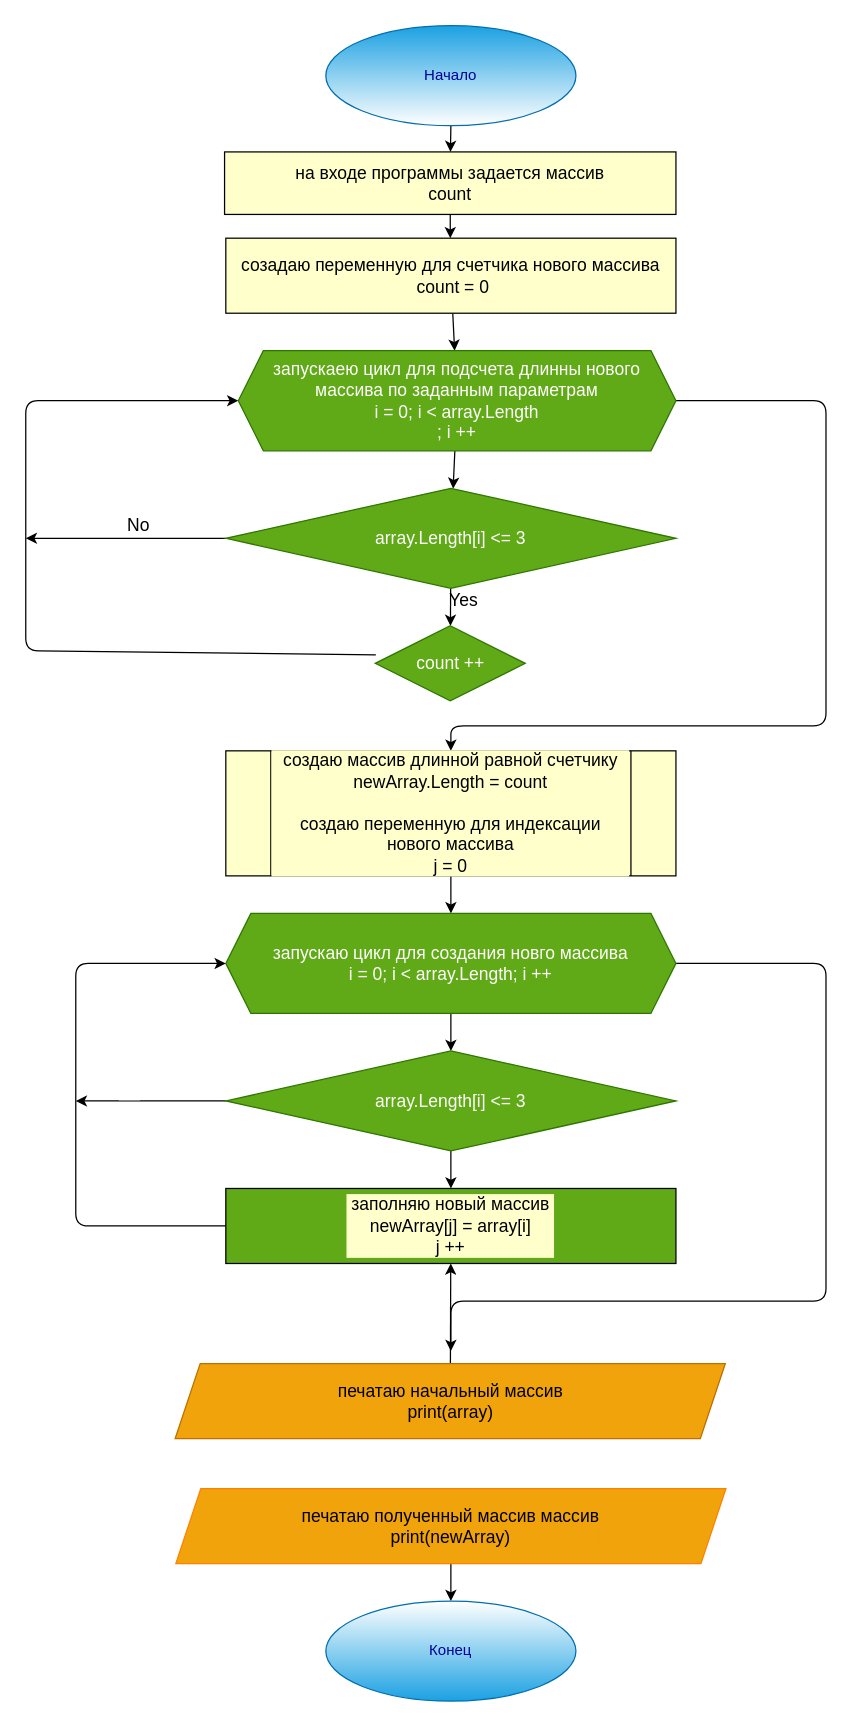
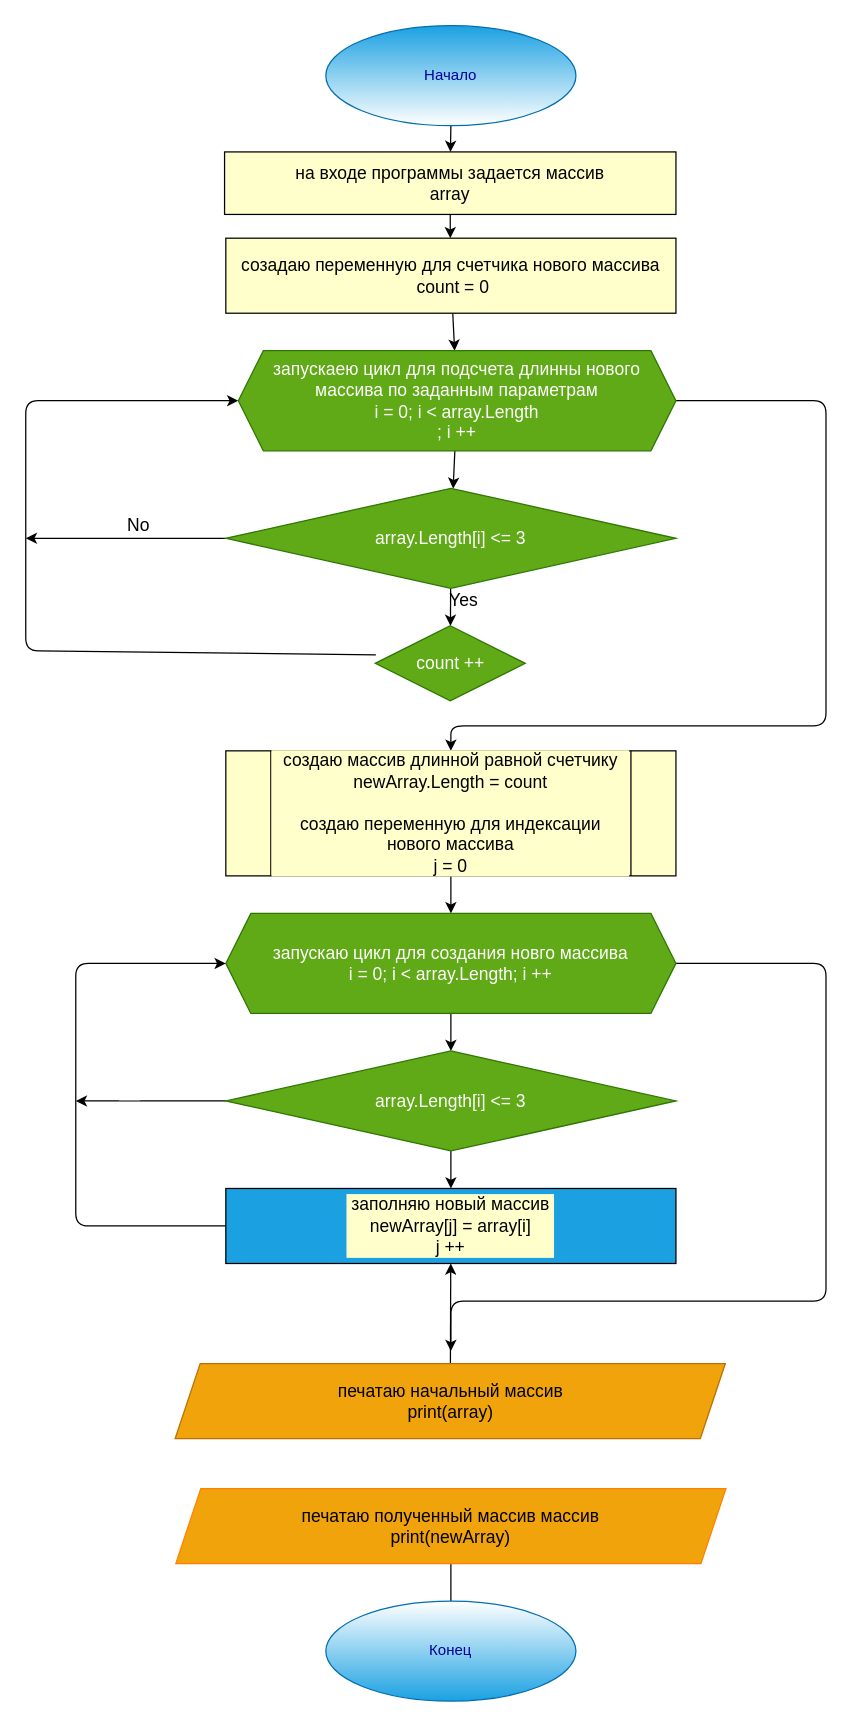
  <mxCell id="0" />
  <mxCell id="1" parent="0" />
  <mxCell id="2" value="" style="edgeStyle=none;html=1;" edge="1" parent="1" source="3" target="5"><mxGeometry relative="1" as="geometry" /></mxCell>
  <mxCell id="3" value="&lt;font color=&quot;#000099&quot;&gt;Начало&lt;/font&gt;" style="ellipse;whiteSpace=wrap;html=1;fillColor=#1ba1e2;fontColor=#ffffff;strokeColor=#006EAF;gradientColor=#ffffff;" vertex="1" parent="1"><mxGeometry x="260" y="20" width="200" height="80" as="geometry" /></mxCell>
  <mxCell id="4" style="edgeStyle=none;html=1;fontSize=13;fontColor=#000000;" edge="1" parent="1" source="5"><mxGeometry relative="1" as="geometry"><mxPoint x="359.5" y="190" as="targetPoint" /></mxGeometry></mxCell>
- <mxCell id="5" value="&lt;span style=&quot;font-size: 14px&quot;&gt;на входе программы задается массив&lt;br&gt;count&lt;br&gt;&lt;/span&gt;" style="rounded=0;whiteSpace=wrap;html=1;fillColor=#FFFFCC;gradientDirection=radial;fontColor=#000000;strokeColor=default;gradientColor=none;labelBackgroundColor=none;" vertex="1" parent="1"><mxGeometry x="179" y="121" width="361" height="50" as="geometry" /></mxCell>
+ <mxCell id="5" value="&lt;span style=&quot;font-size: 14px&quot;&gt;на входе программы задается массив&lt;br&gt;array&lt;br&gt;&lt;/span&gt;" style="rounded=0;whiteSpace=wrap;html=1;fillColor=#FFFFCC;gradientDirection=radial;fontColor=#000000;strokeColor=default;gradientColor=none;labelBackgroundColor=none;" vertex="1" parent="1"><mxGeometry x="179" y="121" width="361" height="50" as="geometry" /></mxCell>
  <mxCell id="6" value="" style="edgeStyle=none;html=1;" edge="1" parent="1" source="7" target="10"><mxGeometry relative="1" as="geometry" /></mxCell>
  <mxCell id="7" value="&lt;font style=&quot;font-size: 14px&quot;&gt;созадаю переменную для счетчика нового массива&lt;br&gt;&lt;font style=&quot;font-size: 14px&quot;&gt;&amp;nbsp;count = 0&lt;/font&gt;&lt;/font&gt;" style="rounded=0;whiteSpace=wrap;html=1;labelBackgroundColor=#FFFFCC;fontColor=#000000;fillColor=#FFFFCC;" vertex="1" parent="1"><mxGeometry x="180" y="190" width="360" height="60" as="geometry" /></mxCell>
  <mxCell id="8" value="" style="edgeStyle=none;html=1;" edge="1" parent="1" source="10" target="13"><mxGeometry relative="1" as="geometry" /></mxCell>
  <mxCell id="9" style="edgeStyle=none;html=1;fontSize=14;entryX=0.5;entryY=0;entryDx=0;entryDy=0;" edge="1" parent="1" source="10" target="19"><mxGeometry relative="1" as="geometry"><mxPoint x="340" y="600" as="targetPoint" /><Array as="points"><mxPoint x="660" y="320" /><mxPoint x="660" y="580" /><mxPoint x="360" y="580" /></Array></mxGeometry></mxCell>
  <mxCell id="10" value="&lt;font style=&quot;font-size: 14px&quot;&gt;запускаею цикл для подсчета длинны нового массива по заданным параметрам&lt;br&gt;&lt;font style=&quot;font-size: 14px&quot;&gt;i = 0; i &amp;lt; array.Length&lt;br&gt;; i ++&lt;/font&gt;&lt;/font&gt;" style="shape=hexagon;perimeter=hexagonPerimeter2;whiteSpace=wrap;html=1;fixedSize=1;fillColor=#60a917;fontColor=#ffffff;strokeColor=#2D7600;" vertex="1" parent="1"><mxGeometry x="190" y="280" width="350" height="80" as="geometry" /></mxCell>
  <mxCell id="11" value="" style="edgeStyle=none;html=1;fontSize=14;" edge="1" parent="1" source="13" target="15"><mxGeometry relative="1" as="geometry" /></mxCell>
  <mxCell id="12" style="edgeStyle=none;html=1;fontSize=14;exitX=0;exitY=0.5;exitDx=0;exitDy=0;" edge="1" parent="1" source="13"><mxGeometry relative="1" as="geometry"><mxPoint x="20" y="430" as="targetPoint" /></mxGeometry></mxCell>
  <mxCell id="13" value="&lt;font style=&quot;font-size: 14px&quot;&gt;array.Length[i] &amp;lt;= 3&lt;/font&gt;" style="rhombus;whiteSpace=wrap;html=1;fillColor=#60a917;fontColor=#ffffff;strokeColor=#2D7600;" vertex="1" parent="1"><mxGeometry x="180" y="390" width="360" height="80" as="geometry" /></mxCell>
  <mxCell id="14" style="edgeStyle=none;html=1;entryX=0;entryY=0.5;entryDx=0;entryDy=0;fontSize=14;exitX=0.004;exitY=0.387;exitDx=0;exitDy=0;exitPerimeter=0;" edge="1" parent="1" source="15" target="10"><mxGeometry relative="1" as="geometry"><Array as="points"><mxPoint x="20" y="520" /><mxPoint x="20" y="430" /><mxPoint x="20" y="320" /></Array></mxGeometry></mxCell>
  <mxCell id="15" value="count ++" style="rhombus;whiteSpace=wrap;html=1;fontSize=14;fillColor=#60a917;fontColor=#ffffff;strokeColor=#2D7600;" vertex="1" parent="1"><mxGeometry x="299.5" y="500" width="120" height="60" as="geometry" /></mxCell>
  <mxCell id="16" value="Yes" style="text;html=1;align=center;verticalAlign=middle;resizable=0;points=[];autosize=1;strokeColor=none;fillColor=none;fontSize=14;" vertex="1" parent="1"><mxGeometry x="350" y="470" width="40" height="20" as="geometry" /></mxCell>
  <mxCell id="17" value="No" style="text;html=1;align=center;verticalAlign=middle;resizable=0;points=[];autosize=1;strokeColor=none;fillColor=none;fontSize=14;" vertex="1" parent="1"><mxGeometry x="95" y="410" width="30" height="20" as="geometry" /></mxCell>
  <mxCell id="18" value="" style="edgeStyle=none;html=1;fontSize=14;fontColor=#000000;" edge="1" parent="1" source="19" target="22"><mxGeometry relative="1" as="geometry" /></mxCell>
  <mxCell id="19" value="&lt;font color=&quot;#000000&quot; style=&quot;font-size: 14px&quot;&gt;создаю массив длинной равной счетчику&lt;br&gt;newArray.Length = count&lt;br&gt;&lt;br&gt;&lt;font style=&quot;font-size: 14px&quot;&gt;создаю переменную для индексации нового массива&lt;/font&gt;&lt;br&gt;j = 0&lt;br&gt;&lt;/font&gt;" style="shape=process;whiteSpace=wrap;html=1;backgroundOutline=1;fontSize=14;labelBackgroundColor=#FFFFCC;fillColor=#FFFFCC;" vertex="1" parent="1"><mxGeometry x="180" y="600" width="360" height="100" as="geometry" /></mxCell>
  <mxCell id="20" value="" style="edgeStyle=none;html=1;fontSize=14;fontColor=#000000;" edge="1" parent="1" source="22" target="26"><mxGeometry relative="1" as="geometry" /></mxCell>
  <mxCell id="21" style="edgeStyle=none;html=1;fontSize=14;fontColor=#FFFFFF;" edge="1" parent="1" source="22"><mxGeometry relative="1" as="geometry"><mxPoint x="360" y="1080" as="targetPoint" /><Array as="points"><mxPoint x="660" y="770" /><mxPoint x="660" y="1040" /><mxPoint x="360" y="1040" /></Array></mxGeometry></mxCell>
  <mxCell id="22" value="&lt;font style=&quot;font-size: 14px&quot;&gt;запускаю цикл для создания новго массива&lt;br&gt;&lt;font style=&quot;font-size: 14px&quot;&gt;i = 0; i &amp;lt; array.Length; i ++&lt;/font&gt;&lt;/font&gt;" style="shape=hexagon;perimeter=hexagonPerimeter2;whiteSpace=wrap;html=1;fixedSize=1;fillColor=#60a917;fontColor=#ffffff;strokeColor=#2D7600;" vertex="1" parent="1"><mxGeometry x="180" y="730" width="360" height="80" as="geometry" /></mxCell>
  <mxCell id="23" style="edgeStyle=none;html=1;fontSize=14;fontColor=#000000;entryX=0.5;entryY=0;entryDx=0;entryDy=0;entryPerimeter=0;" edge="1" parent="1" source="26"><mxGeometry relative="1" as="geometry"><mxPoint x="360" y="950" as="targetPoint" /></mxGeometry></mxCell>
  <mxCell id="24" style="edgeStyle=none;html=1;fontSize=14;fontColor=#000000;" edge="1" parent="1" source="26"><mxGeometry relative="1" as="geometry"><mxPoint x="60" y="880" as="targetPoint" /></mxGeometry></mxCell>
  <mxCell id="25" value="&lt;font color=&quot;#ffffff&quot;&gt;No&lt;br&gt;&lt;/font&gt;" style="edgeLabel;html=1;align=center;verticalAlign=middle;resizable=0;points=[];fontSize=14;fontColor=#000000;" vertex="1" connectable="0" parent="24"><mxGeometry x="0.303" y="1" relative="1" as="geometry"><mxPoint y="-11" as="offset" /></mxGeometry></mxCell>
  <mxCell id="26" value="&lt;font style=&quot;font-size: 14px&quot;&gt;array.Length[i] &amp;lt;= 3&lt;/font&gt;" style="rhombus;whiteSpace=wrap;html=1;fillColor=#60A917;fontColor=#ffffff;strokeColor=#2D7600;" vertex="1" parent="1"><mxGeometry x="180" y="840" width="360" height="80" as="geometry" /></mxCell>
  <mxCell id="27" value="&lt;font color=&quot;#ffffff&quot;&gt;Yes&lt;/font&gt;" style="text;html=1;align=center;verticalAlign=middle;resizable=0;points=[];autosize=1;strokeColor=none;fillColor=none;fontSize=14;fontColor=#000000;" vertex="1" parent="1"><mxGeometry x="354" y="920" width="40" height="20" as="geometry" /></mxCell>
  <mxCell id="28" style="edgeStyle=none;html=1;entryX=0;entryY=0.5;entryDx=0;entryDy=0;fontSize=14;fontColor=#000000;exitX=0;exitY=0.5;exitDx=0;exitDy=0;" edge="1" parent="1" source="29" target="22"><mxGeometry relative="1" as="geometry"><Array as="points"><mxPoint x="60" y="980" /><mxPoint x="60" y="770" /></Array></mxGeometry></mxCell>
- <mxCell id="29" value="&lt;font color=&quot;#000000&quot;&gt;&amp;nbsp;заполняю новый массив&amp;nbsp;&lt;br&gt;newArray[j] = array[i]&lt;br&gt;j ++&lt;br&gt;&lt;/font&gt;" style="rounded=0;whiteSpace=wrap;html=1;labelBackgroundColor=#FFFFCC;fontSize=14;fontColor=#FFFFFF;fillColor=#60A917;" vertex="1" parent="1"><mxGeometry x="180" y="950" width="360" height="60" as="geometry" /></mxCell>
+ <mxCell id="29" value="&lt;font color=&quot;#000000&quot;&gt;&amp;nbsp;заполняю новый массив&amp;nbsp;&lt;br&gt;newArray[j] = array[i]&lt;br&gt;j ++&lt;br&gt;&lt;/font&gt;" style="rounded=0;whiteSpace=wrap;html=1;labelBackgroundColor=#FFFFCC;fontSize=14;fontColor=#FFFFFF;fillColor=#1ba1e2;" vertex="1" parent="1"><mxGeometry x="180" y="950" width="360" height="60" as="geometry" /></mxCell>
  <mxCell id="30" value="" style="edgeStyle=none;html=1;fontSize=14;fontColor=#FFFFFF;" edge="1" parent="1" source="31" target="29"><mxGeometry relative="1" as="geometry" /></mxCell>
  <mxCell id="31" value="&lt;span style=&quot;&quot;&gt;&lt;span style=&quot;font-family: &amp;quot;helvetica&amp;quot;&quot;&gt;печатаю начальный массив&lt;/span&gt;&lt;br style=&quot;font-family: &amp;quot;helvetica&amp;quot;&quot;&gt;&lt;span style=&quot;font-family: &amp;quot;helvetica&amp;quot;&quot;&gt;print(array)&lt;/span&gt;&lt;/span&gt;" style="shape=parallelogram;perimeter=parallelogramPerimeter;whiteSpace=wrap;html=1;fixedSize=1;labelBackgroundColor=#F0A30A;fontSize=14;fontColor=#000000;fillColor=#F0A30A;strokeColor=#BD7000;" vertex="1" parent="1"><mxGeometry x="139.5" y="1090" width="440" height="60" as="geometry" /></mxCell>
- <mxCell id="32" value="" style="edgeStyle=none;html=1;fontSize=14;fontColor=#FFFFFF;" edge="1" parent="1" source="33" target="34"><mxGeometry relative="1" as="geometry" /></mxCell>
+ <mxCell id="32" value="" style="edgeStyle=none;html=1;fontSize=14;fontColor=#FFFFFF;endArrow=none;" edge="1" parent="1" source="33" target="34"><mxGeometry relative="1" as="geometry" /></mxCell>
  <mxCell id="33" value="&lt;span&gt;&lt;span style=&quot;font-family: &amp;#34;helvetica&amp;#34;&quot;&gt;печатаю полученный массив массив&lt;/span&gt;&lt;br style=&quot;font-family: &amp;#34;helvetica&amp;#34;&quot;&gt;&lt;span style=&quot;font-family: &amp;#34;helvetica&amp;#34;&quot;&gt;print(newArray)&lt;/span&gt;&lt;/span&gt;" style="shape=parallelogram;perimeter=parallelogramPerimeter;whiteSpace=wrap;html=1;fixedSize=1;labelBackgroundColor=#F0A30A;fontSize=14;fontColor=#000000;fillColor=#F0A30A;strokeColor=#FF8000;" vertex="1" parent="1"><mxGeometry x="140" y="1190" width="440" height="60" as="geometry" /></mxCell>
  <mxCell id="34" value="&lt;font color=&quot;#000099&quot;&gt;Конец&lt;/font&gt;" style="ellipse;whiteSpace=wrap;html=1;fillColor=#1ba1e2;fontColor=#ffffff;strokeColor=#006EAF;gradientColor=#ffffff;gradientDirection=north;" vertex="1" parent="1"><mxGeometry x="260" y="1280" width="200" height="80" as="geometry" /></mxCell>
